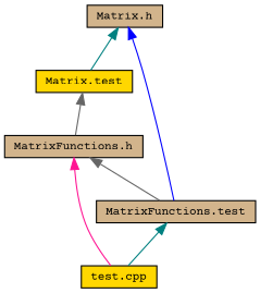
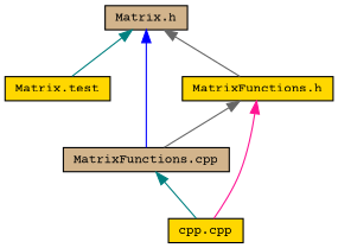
  digraph {
    fontname="Courier Prime"
    node [color=black fillcolor=tan fontname="Courier Prime" fontsize=10 shape=record style=filled]
    edge [color=teal dir=back fontname="Courier Prime" fontsize=10 labelfontname=FreeSans labelfontsize=10 style=solid]
    n1 [fontcolor=black height=0.2 label="Matrix.h" width=0.4]
    n2 [fillcolor=gold height=0.2 label="Matrix.test" width=0.4]
-   n3 [height=0.2 label="MatrixFunctions.h" width=0.4]
-   n4 [height=0.2 label="MatrixFunctions.test" width=0.4]
-   n5 [fillcolor=gold height=0.2 label="test.cpp" width=0.4]
+   n3 [fillcolor=gold height=0.2 label="MatrixFunctions.h" width=0.4]
+   n4 [height=0.2 label="MatrixFunctions.cpp" width=0.4]
+   n5 [fillcolor=gold height=0.2 label="cpp.cpp" width=0.4]
    n1 -> n2
-   n2 -> n3 [color=gray40]
+   n1 -> n3 [color=gray40]
    n1 -> n4 [color=blue]
    n3 -> n4 [color=gray40]
    n3 -> n5 [color=deeppink]
    n4 -> n5
  }
